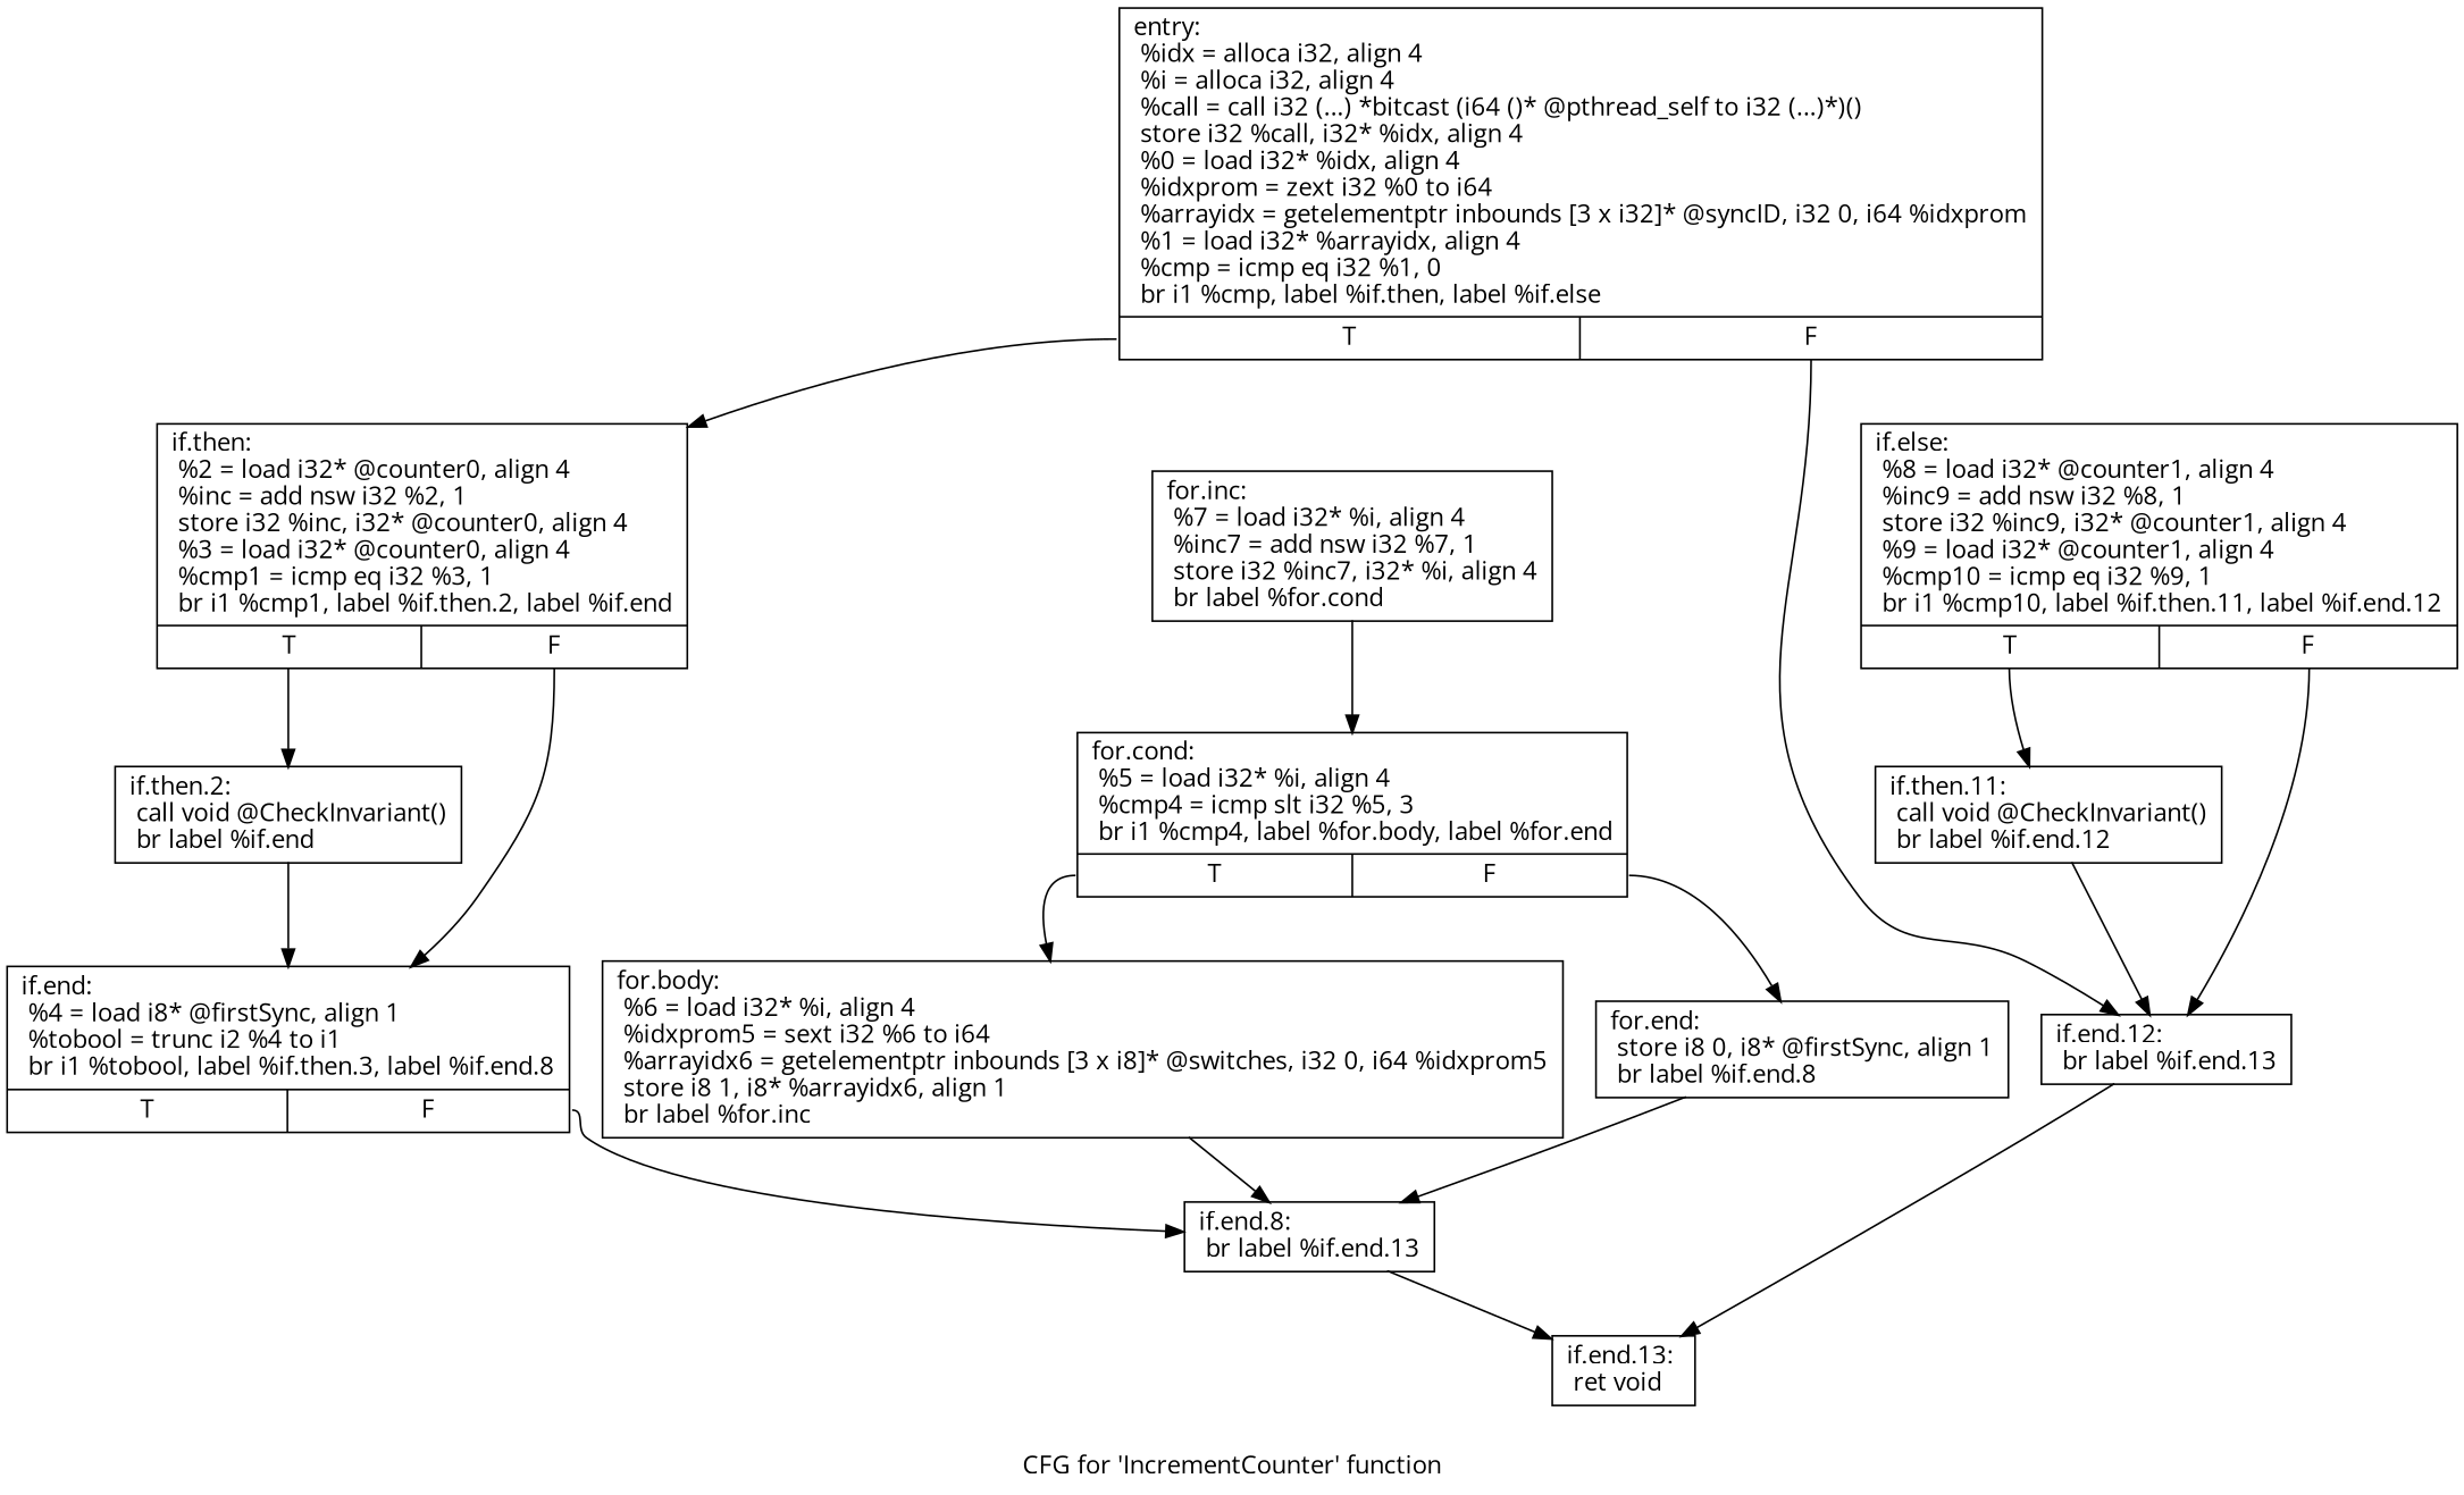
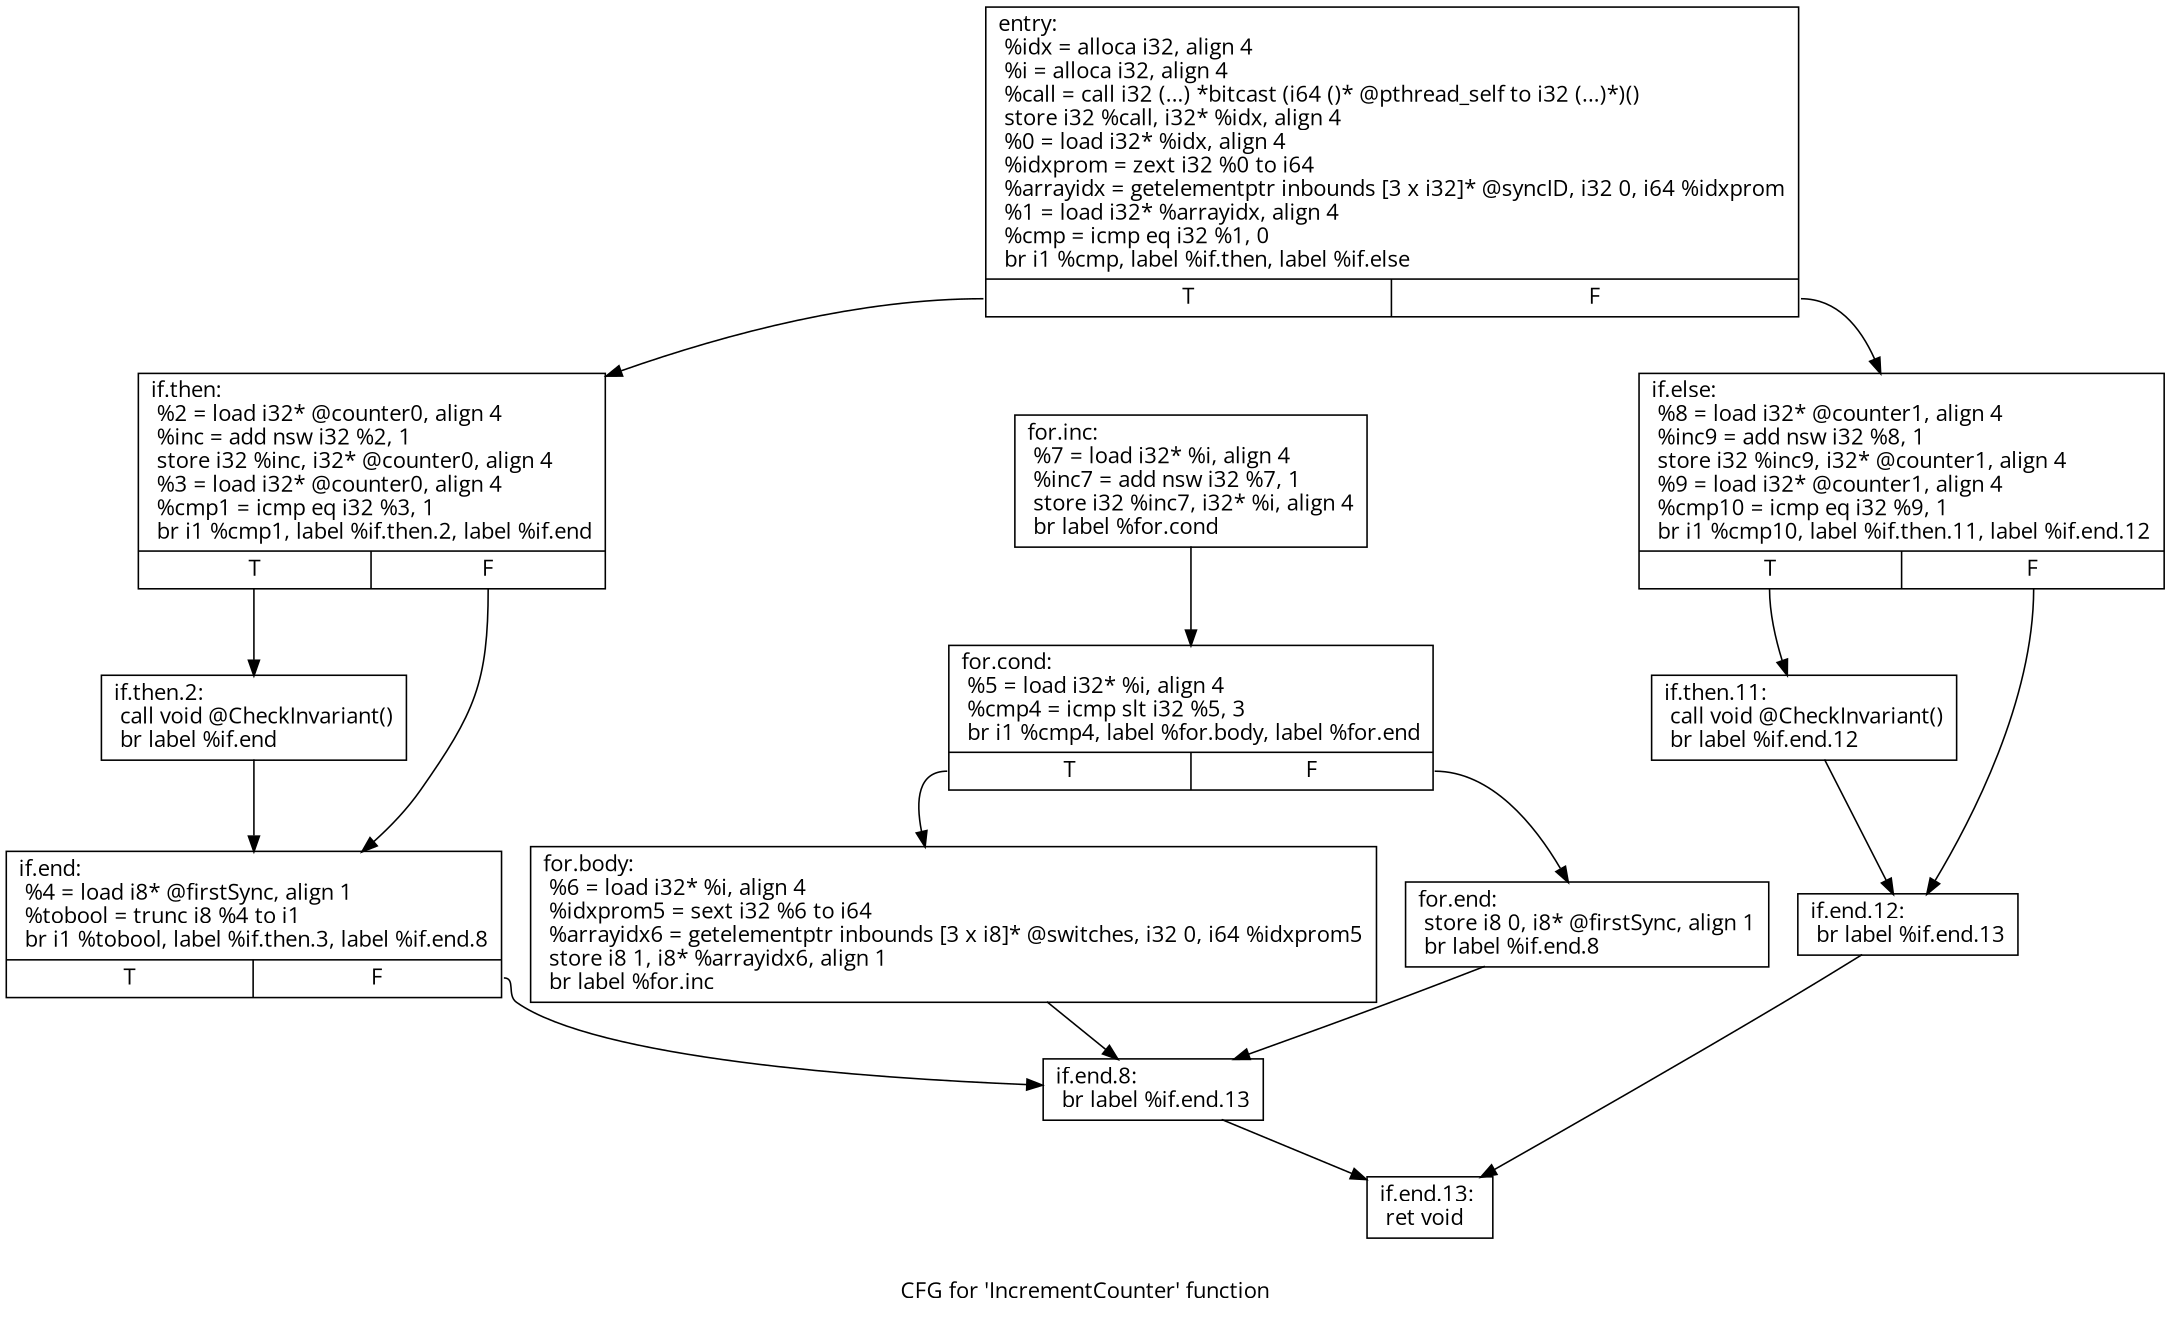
  digraph {
    fontname="Open Sans"
    label="CFG for 'IncrementCounter' function"
    node [fontname="Open Sans" shape=record]
    edge [fontname="Open Sans"]
    n1 [label="{entry:\l  %idx = alloca i32, align 4\l  %i = alloca i32, align 4\l  %call = call i32 (...) *bitcast (i64 ()* @pthread_self to i32 (...)*)()\l  store i32 %call, i32* %idx, align 4\l  %0 = load i32* %idx, align 4\l  %idxprom = zext i32 %0 to i64\l  %arrayidx = getelementptr inbounds [3 x i32]* @syncID, i32 0, i64 %idxprom\l  %1 = load i32* %arrayidx, align 4\l  %cmp = icmp eq i32 %1, 0\l  br i1 %cmp, label %if.then, label %if.else\l|{<s0>T|<s1>F}}"]
    n2 [label="{if.then:                                          \l  %2 = load i32* @counter0, align 4\l  %inc = add nsw i32 %2, 1\l  store i32 %inc, i32* @counter0, align 4\l  %3 = load i32* @counter0, align 4\l  %cmp1 = icmp eq i32 %3, 1\l  br i1 %cmp1, label %if.then.2, label %if.end\l|{<s0>T|<s1>F}}"]
    n3 [label="{if.else:                                          \l  %8 = load i32* @counter1, align 4\l  %inc9 = add nsw i32 %8, 1\l  store i32 %inc9, i32* @counter1, align 4\l  %9 = load i32* @counter1, align 4\l  %cmp10 = icmp eq i32 %9, 1\l  br i1 %cmp10, label %if.then.11, label %if.end.12\l|{<s0>T|<s1>F}}"]
    n4 [label="{if.then.2:                                        \l  call void @CheckInvariant()\l  br label %if.end\l}"]
-   n5 [label="{if.end:                                           \l  %4 = load i8* @firstSync, align 1\l  %tobool = trunc i2 %4 to i1\l  br i1 %tobool, label %if.then.3, label %if.end.8\l|{<s0>T|<s1>F}}"]
+   n5 [label="{if.end:                                           \l  %4 = load i8* @firstSync, align 1\l  %tobool = trunc i8 %4 to i1\l  br i1 %tobool, label %if.then.3, label %if.end.8\l|{<s0>T|<s1>F}}"]
    n6 [label="{if.then.11:                                       \l  call void @CheckInvariant()\l  br label %if.end.12\l}"]
    n7 [label="{if.end.12:                                        \l  br label %if.end.13\l}"]
    n8 [label="{if.end.8:                                         \l  br label %if.end.13\l}"]
    n9 [label="{if.end.13:                                        \l  ret void\l}"]
    n10 [label="{for.cond:                                         \l  %5 = load i32* %i, align 4\l  %cmp4 = icmp slt i32 %5, 3\l  br i1 %cmp4, label %for.body, label %for.end\l|{<s0>T|<s1>F}}"]
    n11 [label="{for.body:                                         \l  %6 = load i32* %i, align 4\l  %idxprom5 = sext i32 %6 to i64\l  %arrayidx6 = getelementptr inbounds [3 x i8]* @switches, i32 0, i64 %idxprom5\l  store i8 1, i8* %arrayidx6, align 1\l  br label %for.inc\l}"]
    n12 [label="{for.end:                                          \l  store i8 0, i8* @firstSync, align 1\l  br label %if.end.8\l}"]
    n13 [label="{for.inc:                                          \l  %7 = load i32* %i, align 4\l  %inc7 = add nsw i32 %7, 1\l  store i32 %inc7, i32* %i, align 4\l  br label %for.cond\l}"]
    n1 -> n2 [tailport=s0]
-   n1 -> n7 [tailport=s1]
+   n1 -> n3 [tailport=s1]
    n2 -> n4 [tailport=s0]
    n2 -> n5 [tailport=s1]
    n3 -> n6 [tailport=s0]
    n3 -> n7 [tailport=s1]
    n4 -> n5
    n5 -> n8 [tailport=s1]
    n6 -> n7
    n7 -> n9
    n8 -> n9
    n10 -> n11 [tailport=s0]
    n10 -> n12 [tailport=s1]
    n11 -> n8
    n12 -> n8
    n13 -> n10
  }
